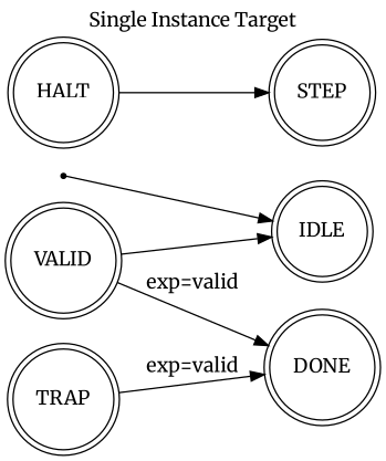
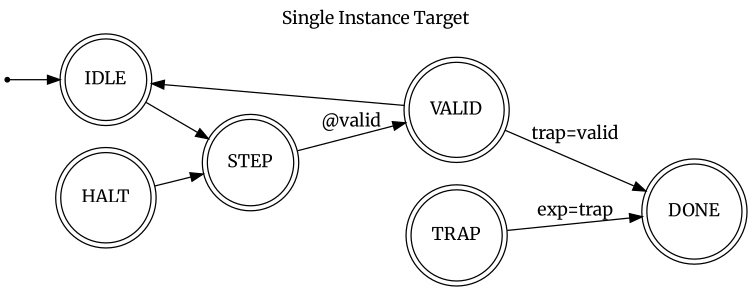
  digraph {
    fontname=Merriweather
    label="Single Instance Target"
    labelloc=t
    rankdir=LR
    node [fontname=Merriweather shape=doublecircle]
    edge [fontname=Merriweather]
    INIT [shape=point]
    IDLE
    STEP
    VALID
    DONE
    TRAP
    HALT
    INIT -> IDLE
+   IDLE -> STEP
+   STEP -> VALID [label="@valid"]
    VALID -> IDLE
-   VALID -> DONE [label="exp=valid"]
-   TRAP -> DONE [label="exp=valid"]
+   VALID -> DONE [label="trap=valid"]
+   TRAP -> DONE [label="exp=trap"]
    HALT -> STEP
  }
